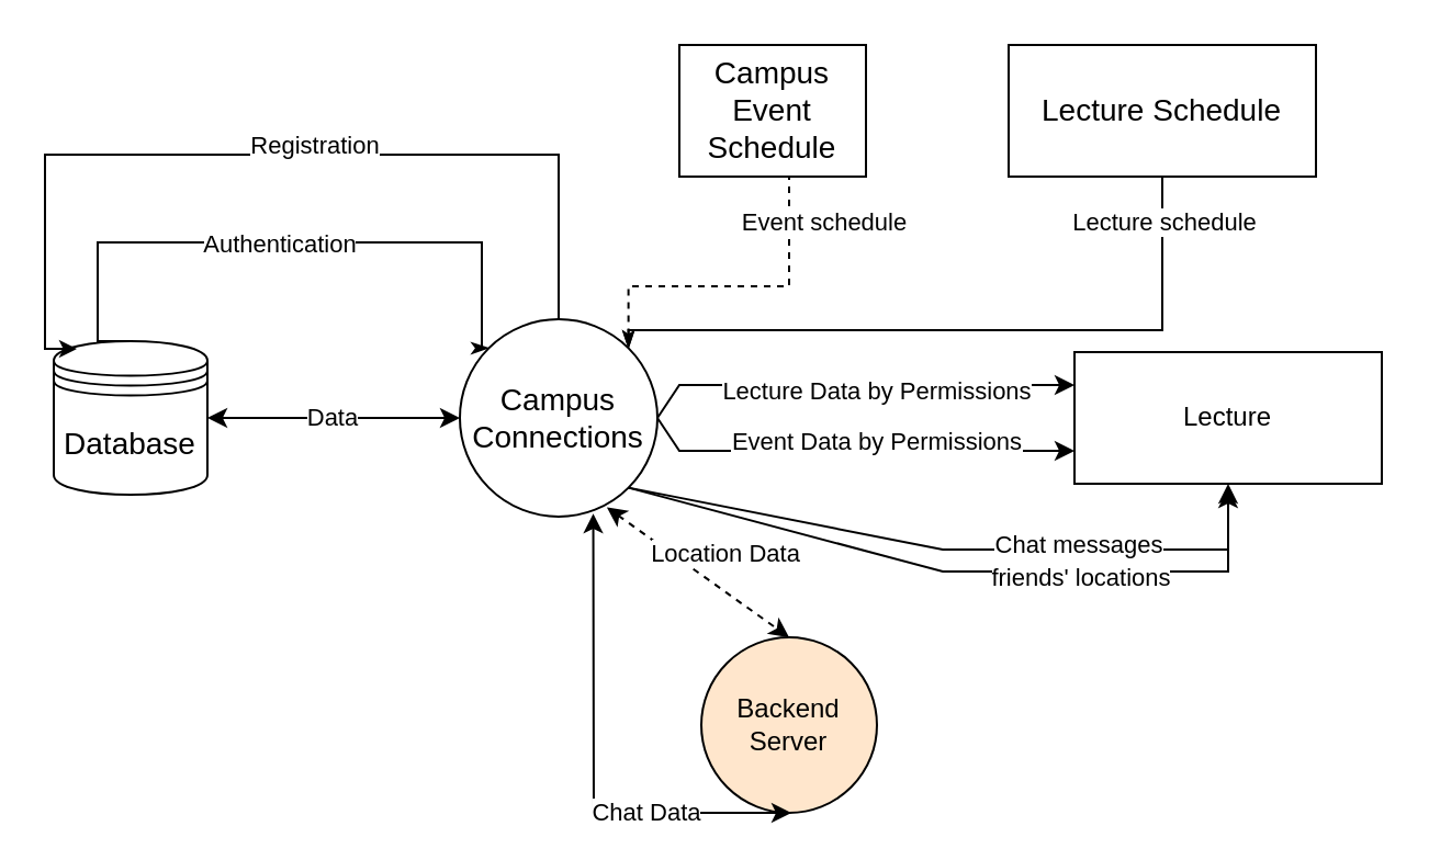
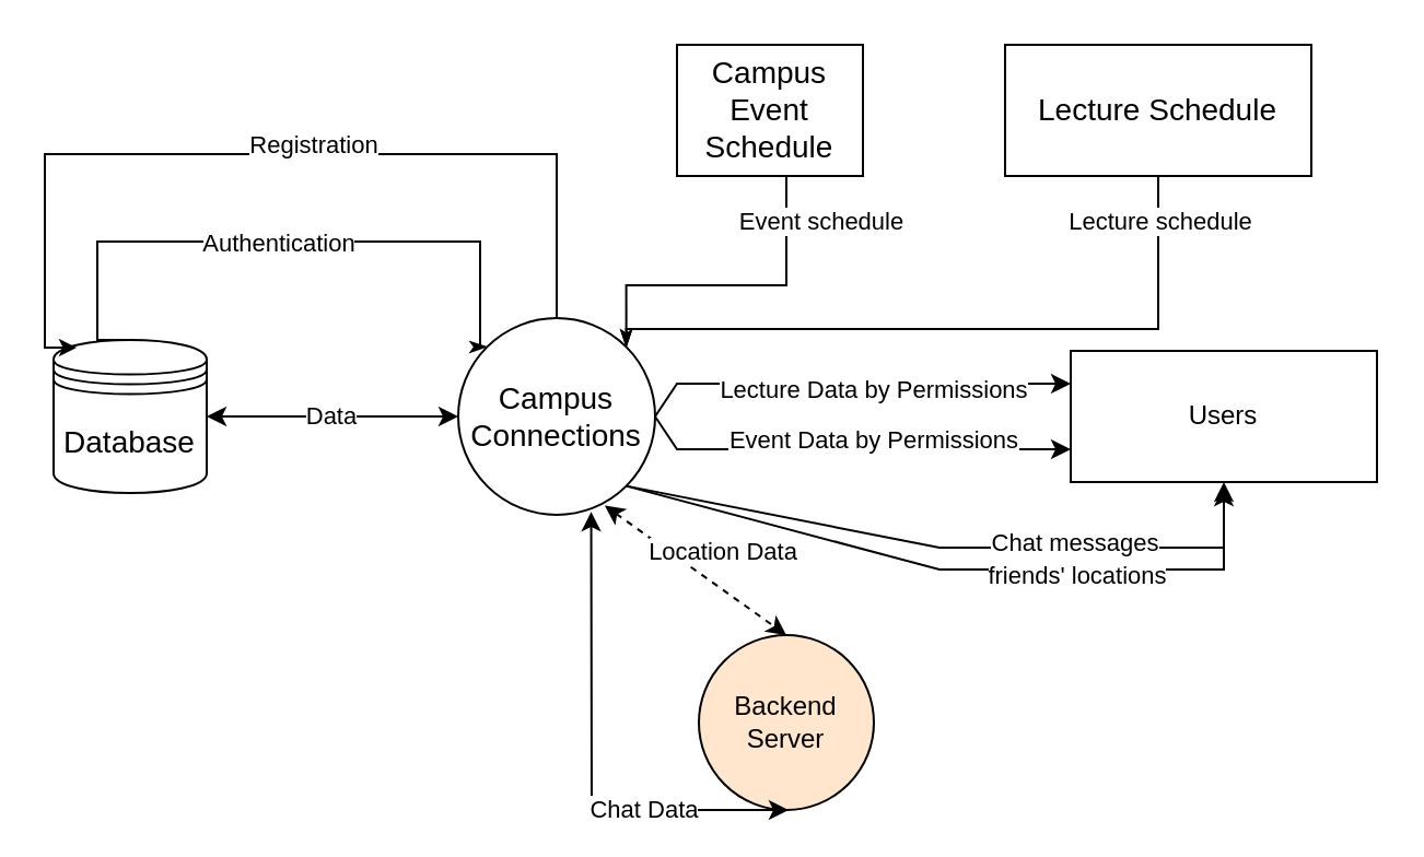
  <mxCell id="0" />
  <mxCell id="1" parent="0" />
  <mxCell id="2" value="Data" style="edgeStyle=orthogonalEdgeStyle;rounded=0;orthogonalLoop=1;jettySize=auto;html=1;exitX=0;exitY=0.5;exitDx=0;exitDy=0;entryX=1;entryY=0.5;entryDx=0;entryDy=0;startArrow=classic;startFill=1;" edge="1" parent="1" source="3" target="4"><mxGeometry relative="1" as="geometry" /></mxCell>
  <mxCell id="3" value="&lt;font style=&quot;font-size: 14px;&quot;&gt;Campus Connections&lt;/font&gt;" style="ellipse;whiteSpace=wrap;html=1;aspect=fixed;" parent="1" vertex="1"><mxGeometry x="209" y="145" width="90" height="90" as="geometry" /></mxCell>
  <mxCell id="4" value="&lt;font style=&quot;font-size: 14px;&quot;&gt;Database&lt;/font&gt;" style="shape=datastore;whiteSpace=wrap;html=1;" parent="1" vertex="1"><mxGeometry x="24" y="155" width="70" height="70" as="geometry" /></mxCell>
  <mxCell id="5" value="&lt;font style=&quot;font-size: 14px;&quot;&gt;Campus Event Schedule&lt;/font&gt;" style="rounded=0;whiteSpace=wrap;html=1;" parent="1" vertex="1"><mxGeometry x="309" y="20" width="85" height="60" as="geometry" /></mxCell>
  <mxCell id="6" value="&lt;font style=&quot;font-size: 14px;&quot;&gt;Lecture Schedule&lt;/font&gt;" style="rounded=0;whiteSpace=wrap;html=1;" parent="1" vertex="1"><mxGeometry x="459" y="20" width="140" height="60" as="geometry" /></mxCell>
  <mxCell id="7" style="edgeStyle=orthogonalEdgeStyle;rounded=0;html=1;labelBackgroundColor=none;startSize=5;endArrow=classicThin;endFill=1;endSize=5;jettySize=auto;orthogonalLoop=1;strokeWidth=1;fontFamily=Verdana;fontSize=8;entryX=1;entryY=0;entryDx=0;entryDy=0;exitX=0.5;exitY=1;exitDx=0;exitDy=0;" parent="1" source="6" target="3" edge="1"><mxGeometry relative="1" as="geometry"><Array as="points"><mxPoint x="529" y="150" /><mxPoint x="286" y="150" /></Array><mxPoint x="449" y="110" as="sourcePoint" /><mxPoint x="299" y="180" as="targetPoint" /></mxGeometry></mxCell>
  <mxCell id="8" value="Lecture schedule" style="edgeLabel;html=1;align=center;verticalAlign=middle;resizable=0;points=[];" parent="7" vertex="1" connectable="0"><mxGeometry x="0.231" relative="1" as="geometry"><mxPoint x="128" y="-50" as="offset" /></mxGeometry></mxCell>
- <mxCell id="9" style="edgeStyle=orthogonalEdgeStyle;rounded=0;html=1;labelBackgroundColor=none;startSize=5;endArrow=classicThin;endFill=1;endSize=5;jettySize=auto;orthogonalLoop=1;strokeWidth=1;fontFamily=Verdana;fontSize=8;entryX=1;entryY=0;entryDx=0;entryDy=0;exitX=0.5;exitY=1;exitDx=0;exitDy=0;dashed=1;" parent="1" source="5" target="3" edge="1"><mxGeometry relative="1" as="geometry"><Array as="points"><mxPoint x="359" y="80" /><mxPoint x="359" y="130" /><mxPoint x="286" y="130" /><mxPoint x="286" y="158" /></Array><mxPoint x="439" y="280" as="sourcePoint" /><mxPoint x="285.82" y="225" as="targetPoint" /></mxGeometry></mxCell>
+ <mxCell id="9" style="edgeStyle=orthogonalEdgeStyle;rounded=0;html=1;labelBackgroundColor=none;startSize=5;endArrow=classicThin;endFill=1;endSize=5;jettySize=auto;orthogonalLoop=1;strokeWidth=1;fontFamily=Verdana;fontSize=8;entryX=1;entryY=0;entryDx=0;entryDy=0;exitX=0.5;exitY=1;exitDx=0;exitDy=0;" parent="1" source="5" target="3" edge="1"><mxGeometry relative="1" as="geometry"><Array as="points"><mxPoint x="359" y="80" /><mxPoint x="359" y="130" /><mxPoint x="286" y="130" /><mxPoint x="286" y="158" /></Array><mxPoint x="439" y="280" as="sourcePoint" /><mxPoint x="285.82" y="225" as="targetPoint" /></mxGeometry></mxCell>
  <mxCell id="10" value="Event schedule" style="edgeLabel;html=1;align=center;verticalAlign=middle;resizable=0;points=[];" parent="9" vertex="1" connectable="0"><mxGeometry x="0.231" relative="1" as="geometry"><mxPoint x="56" y="-30" as="offset" /></mxGeometry></mxCell>
  <mxCell id="11" value="" style="edgeStyle=orthogonalEdgeStyle;rounded=0;html=1;labelBackgroundColor=none;startSize=5;endArrow=classicThin;endFill=1;endSize=5;jettySize=auto;orthogonalLoop=1;strokeWidth=1;fontFamily=Verdana;fontSize=8;exitX=0.5;exitY=0;exitDx=0;exitDy=0;entryX=0;entryY=0;entryDx=0;entryDy=0;" parent="1" source="4" target="3" edge="1"><mxGeometry x="-0.923" y="-10" relative="1" as="geometry"><Array as="points"><mxPoint x="44" y="110" /><mxPoint x="219" y="110" /><mxPoint x="219" y="158" /></Array><mxPoint as="offset" /><mxPoint x="59" y="105" as="sourcePoint" /><mxPoint x="59" y="-95" as="targetPoint" /></mxGeometry></mxCell>
  <mxCell id="12" value="Authentication" style="edgeLabel;html=1;align=center;verticalAlign=middle;resizable=0;points=[];" parent="11" vertex="1" connectable="0"><mxGeometry x="-0.009" relative="1" as="geometry"><mxPoint as="offset" /></mxGeometry></mxCell>
- <mxCell id="13" value="Lecture" style="rounded=0;whiteSpace=wrap;html=1;" parent="1" vertex="1"><mxGeometry x="489" y="160" width="140" height="60" as="geometry" /></mxCell>
+ <mxCell id="13" value="Users" style="rounded=0;whiteSpace=wrap;html=1;" parent="1" vertex="1"><mxGeometry x="489" y="160" width="140" height="60" as="geometry" /></mxCell>
  <mxCell id="14" value="" style="endArrow=classic;html=1;rounded=0;exitX=1;exitY=0.5;exitDx=0;exitDy=0;entryX=0;entryY=0.25;entryDx=0;entryDy=0;" parent="1" source="3" target="13" edge="1"><mxGeometry width="50" height="50" relative="1" as="geometry"><mxPoint x="379" y="220" as="sourcePoint" /><mxPoint x="429" y="170" as="targetPoint" /><Array as="points"><mxPoint x="309" y="175" /></Array></mxGeometry></mxCell>
  <mxCell id="15" value="Lecture Data by Permissions" style="edgeLabel;html=1;align=center;verticalAlign=middle;resizable=0;points=[];" parent="14" vertex="1" connectable="0"><mxGeometry x="0.087" y="-2" relative="1" as="geometry"><mxPoint as="offset" /></mxGeometry></mxCell>
  <mxCell id="16" value="" style="endArrow=classic;html=1;rounded=0;exitX=1;exitY=0.5;exitDx=0;exitDy=0;entryX=0;entryY=0.75;entryDx=0;entryDy=0;" parent="1" source="3" target="13" edge="1"><mxGeometry width="50" height="50" relative="1" as="geometry"><mxPoint x="299" y="220" as="sourcePoint" /><mxPoint x="489" y="205" as="targetPoint" /><Array as="points"><mxPoint x="309" y="205" /></Array></mxGeometry></mxCell>
  <mxCell id="17" value="Event Data by Permissions" style="edgeLabel;html=1;align=center;verticalAlign=middle;resizable=0;points=[];" parent="16" vertex="1" connectable="0"><mxGeometry x="0.087" y="-2" relative="1" as="geometry"><mxPoint y="-7" as="offset" /></mxGeometry></mxCell>
  <mxCell id="18" value="" style="edgeStyle=orthogonalEdgeStyle;rounded=0;html=1;labelBackgroundColor=none;startSize=5;endArrow=none;endFill=0;endSize=5;jettySize=auto;orthogonalLoop=1;strokeWidth=1;fontFamily=Verdana;fontSize=8;exitX=0.15;exitY=0.05;exitDx=0;exitDy=0;entryX=0.5;entryY=0;entryDx=0;entryDy=0;exitPerimeter=0;startArrow=classic;startFill=1;" parent="1" source="4" target="3" edge="1"><mxGeometry x="-0.923" y="-10" relative="1" as="geometry"><Array as="points"><mxPoint x="20" y="70" /><mxPoint x="254" y="70" /></Array><mxPoint as="offset" /><mxPoint x="54" y="160" as="sourcePoint" /><mxPoint x="239" y="35" as="targetPoint" /></mxGeometry></mxCell>
  <mxCell id="19" value="Registration" style="edgeLabel;html=1;align=center;verticalAlign=middle;resizable=0;points=[];" parent="18" vertex="1" connectable="0"><mxGeometry x="-0.009" relative="1" as="geometry"><mxPoint x="21" y="-5" as="offset" /></mxGeometry></mxCell>
  <mxCell id="20" value="Backend Server" style="ellipse;whiteSpace=wrap;html=1;aspect=fixed;fillColor=#ffe6cc;" parent="1" vertex="1"><mxGeometry x="319" y="290" width="80" height="80" as="geometry" /></mxCell>
  <mxCell id="21" value="" style="endArrow=classic;html=1;rounded=0;exitX=0.744;exitY=0.953;exitDx=0;exitDy=0;exitPerimeter=0;entryX=0.5;entryY=0;entryDx=0;entryDy=0;startArrow=classic;startFill=1;dashed=1;" parent="1" source="3" target="20" edge="1"><mxGeometry width="50" height="50" relative="1" as="geometry"><mxPoint x="389" y="310" as="sourcePoint" /><mxPoint x="439" y="260" as="targetPoint" /></mxGeometry></mxCell>
  <mxCell id="22" value="Location Data" style="edgeLabel;html=1;align=center;verticalAlign=middle;resizable=0;points=[];" parent="21" vertex="1" connectable="0"><mxGeometry x="-0.255" y="2" relative="1" as="geometry"><mxPoint x="21" as="offset" /></mxGeometry></mxCell>
  <mxCell id="23" value="" style="endArrow=classic;startArrow=classic;html=1;rounded=0;entryX=0.664;entryY=0.984;entryDx=0;entryDy=0;entryPerimeter=0;exitX=0.5;exitY=1;exitDx=0;exitDy=0;" parent="1" edge="1"><mxGeometry width="50" height="50" relative="1" as="geometry"><mxPoint x="360" y="370" as="sourcePoint" /><mxPoint x="269.76" y="233.56" as="targetPoint" /><Array as="points"><mxPoint x="270" y="370" /></Array></mxGeometry></mxCell>
  <mxCell id="24" value="Chat Data" style="edgeLabel;html=1;align=center;verticalAlign=middle;resizable=0;points=[];" parent="23" vertex="1" connectable="0"><mxGeometry x="-0.408" y="-1" relative="1" as="geometry"><mxPoint as="offset" /></mxGeometry></mxCell>
  <mxCell id="25" value="" style="endArrow=classic;html=1;rounded=0;exitX=1;exitY=1;exitDx=0;exitDy=0;entryX=0.5;entryY=1;entryDx=0;entryDy=0;" parent="1" source="3" target="13" edge="1"><mxGeometry width="50" height="50" relative="1" as="geometry"><mxPoint x="479" y="340" as="sourcePoint" /><mxPoint x="529" y="290" as="targetPoint" /><Array as="points"><mxPoint x="429" y="260" /><mxPoint x="559" y="260" /></Array></mxGeometry></mxCell>
  <mxCell id="26" value="friends' locations" style="edgeLabel;html=1;align=center;verticalAlign=middle;resizable=0;points=[];" parent="25" vertex="1" connectable="0"><mxGeometry x="0.327" y="-2" relative="1" as="geometry"><mxPoint as="offset" /></mxGeometry></mxCell>
  <mxCell id="27" value="" style="endArrow=classic;html=1;rounded=0;exitX=1;exitY=1;exitDx=0;exitDy=0;" parent="1" source="3" edge="1"><mxGeometry width="50" height="50" relative="1" as="geometry"><mxPoint x="509" y="380" as="sourcePoint" /><mxPoint x="559" y="222" as="targetPoint" /><Array as="points"><mxPoint x="429" y="250" /><mxPoint x="559" y="250" /></Array></mxGeometry></mxCell>
  <mxCell id="28" value="Chat messages" style="edgeLabel;html=1;align=center;verticalAlign=middle;resizable=0;points=[];" parent="27" vertex="1" connectable="0"><mxGeometry x="0.364" y="3" relative="1" as="geometry"><mxPoint as="offset" /></mxGeometry></mxCell>
